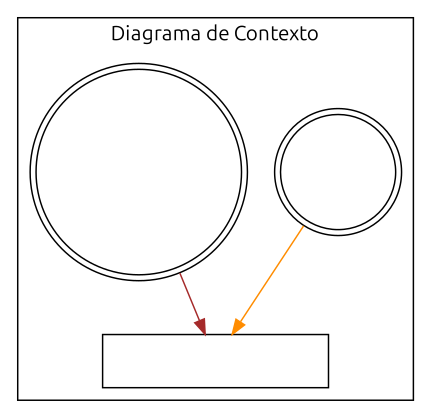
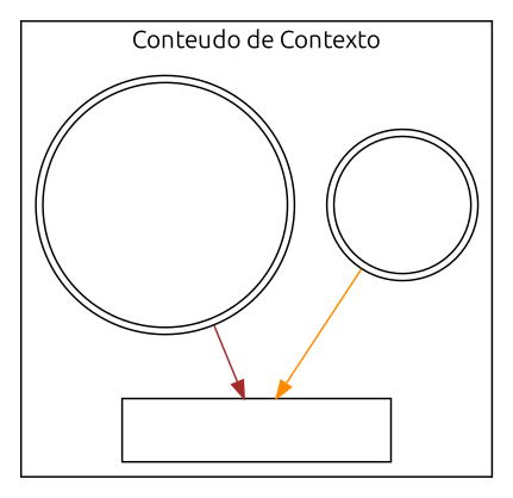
  digraph {
    fontname=Ubuntu
    node [fillcolor=white fontcolor=white shape=doublecircle style=filled fontname=Ubuntu]
    edge [arrowhead=normal fontname=Ubuntu]
    n1 [label="Conteudo Negro Tech" shape=record]
    n2 [label=Pessoa]
    n3 [label="Outro Sistema"]
    subgraph cluster_1 {
-     label="Diagrama de Contexto"
+     label="Conteudo de Contexto"
      n1
      n2
      n3
    }
    n2 -> n1 [color=darkorange]
    n3 -> n1 [color=brown]
  }
